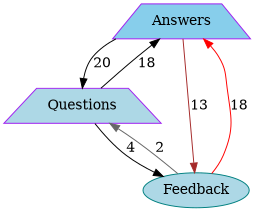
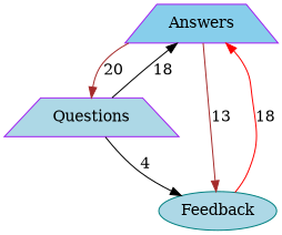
  digraph {
    node [color=purple fillcolor=lightblue group=a shape=trapezium style=filled]
    Answers [fillcolor=skyblue]
    Questions
    Feedback [color=teal shape=ellipse]
-   Answers -> Questions [color=black label=20]
+   Answers -> Questions [color=brown label=20]
    Answers -> Feedback [color=brown label=13]
    Answers -> Feedback [style=invis]
    Questions -> Answers [color=black label=18]
    Questions -> Answers [style=invis]
    Questions -> Feedback [color=black label=4]
    Feedback -> Answers [color=red label=18]
-   Feedback -> Questions [color=gray40 label=2]
  }
